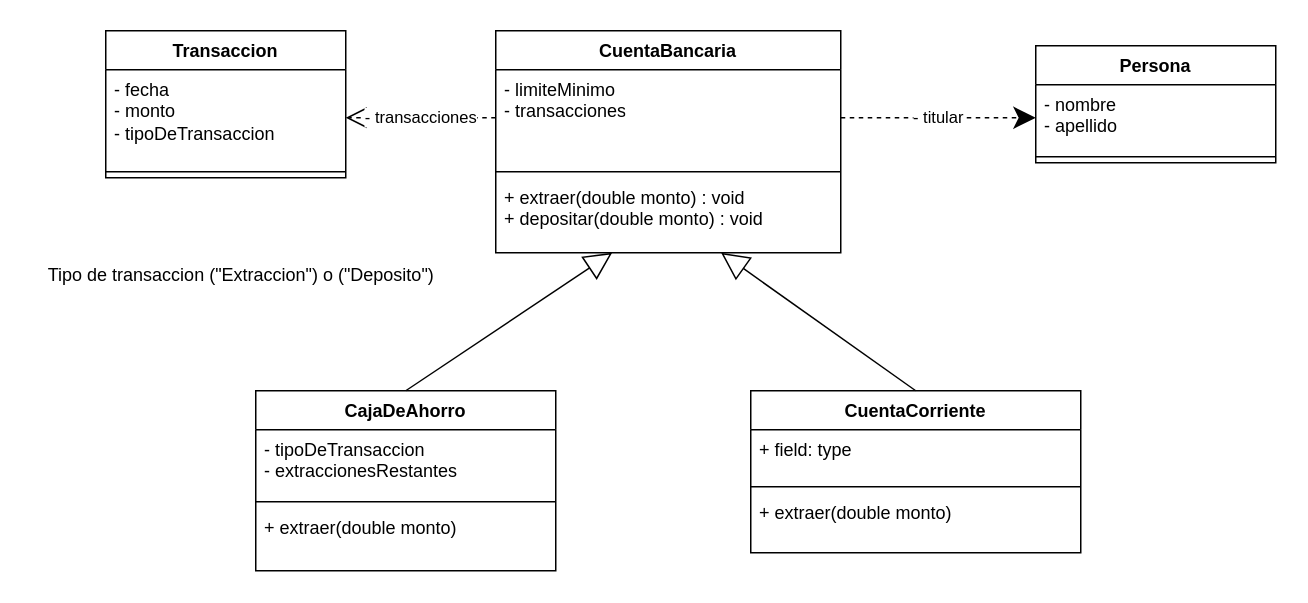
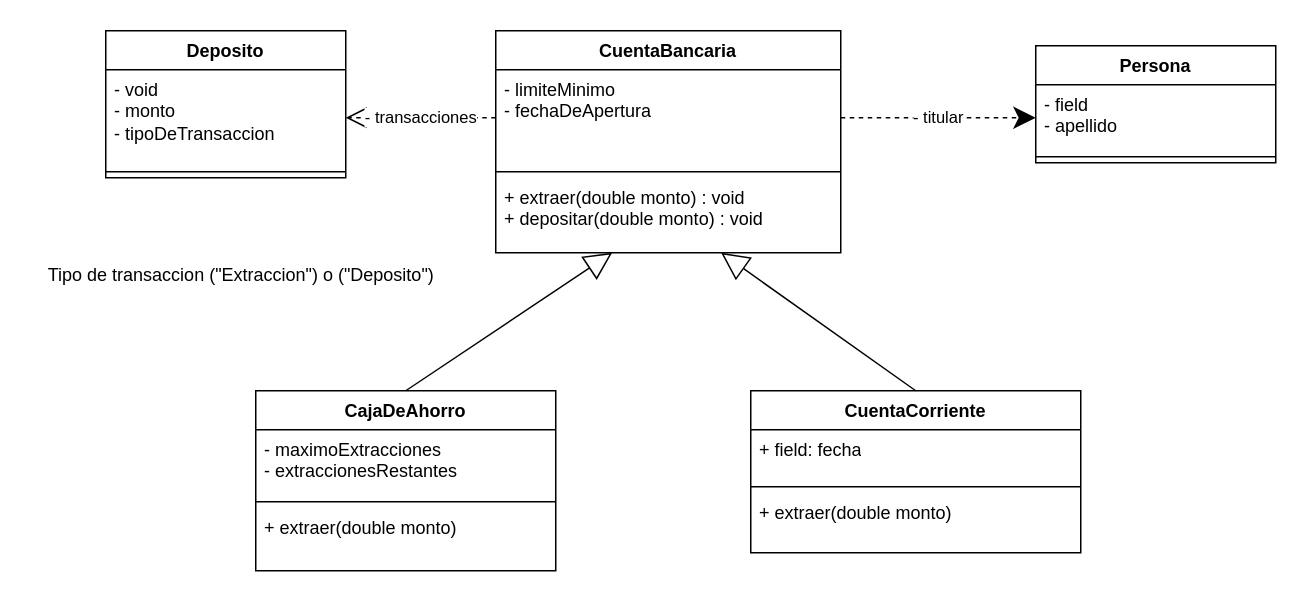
  <mxCell id="0" />
  <mxCell id="1" parent="0" />
  <mxCell id="2" value="CuentaBancaria" style="swimlane;fontStyle=1;align=center;verticalAlign=top;childLayout=stackLayout;horizontal=1;startSize=26;horizontalStack=0;resizeParent=1;resizeParentMax=0;resizeLast=0;collapsible=1;marginBottom=0;whiteSpace=wrap;html=1;" parent="1" vertex="1"><mxGeometry x="330" y="20" width="230" height="148" as="geometry" /></mxCell>
- <mxCell id="3" value="- limiteMinimo&lt;br&gt;- transacciones" style="text;strokeColor=none;fillColor=none;align=left;verticalAlign=top;spacingLeft=4;spacingRight=4;overflow=hidden;rotatable=0;points=[[0,0.5],[1,0.5]];portConstraint=eastwest;whiteSpace=wrap;html=1;" parent="2" vertex="1"><mxGeometry y="26" width="230" height="64" as="geometry" /></mxCell>
+ <mxCell id="3" value="- limiteMinimo&lt;br&gt;- fechaDeApertura" style="text;strokeColor=none;fillColor=none;align=left;verticalAlign=top;spacingLeft=4;spacingRight=4;overflow=hidden;rotatable=0;points=[[0,0.5],[1,0.5]];portConstraint=eastwest;whiteSpace=wrap;html=1;" parent="2" vertex="1"><mxGeometry y="26" width="230" height="64" as="geometry" /></mxCell>
  <mxCell id="4" value="" style="line;strokeWidth=1;fillColor=none;align=left;verticalAlign=middle;spacingTop=-1;spacingLeft=3;spacingRight=3;rotatable=0;labelPosition=right;points=[];portConstraint=eastwest;strokeColor=inherit;" parent="2" vertex="1"><mxGeometry y="90" width="230" height="8" as="geometry" /></mxCell>
  <mxCell id="5" value="+ extraer(double monto) : void&lt;br&gt;+ depositar(double monto) : void" style="text;strokeColor=none;fillColor=none;align=left;verticalAlign=top;spacingLeft=4;spacingRight=4;overflow=hidden;rotatable=0;points=[[0,0.5],[1,0.5]];portConstraint=eastwest;whiteSpace=wrap;html=1;" parent="2" vertex="1"><mxGeometry y="98" width="230" height="50" as="geometry" /></mxCell>
  <mxCell id="6" value="CajaDeAhorro" style="swimlane;fontStyle=1;align=center;verticalAlign=top;childLayout=stackLayout;horizontal=1;startSize=26;horizontalStack=0;resizeParent=1;resizeParentMax=0;resizeLast=0;collapsible=1;marginBottom=0;whiteSpace=wrap;html=1;" parent="1" vertex="1"><mxGeometry x="170" y="260" width="200" height="120" as="geometry" /></mxCell>
- <mxCell id="7" value="- tipoDeTransaccion&lt;br&gt;- extraccionesRestantes" style="text;strokeColor=none;fillColor=none;align=left;verticalAlign=top;spacingLeft=4;spacingRight=4;overflow=hidden;rotatable=0;points=[[0,0.5],[1,0.5]];portConstraint=eastwest;whiteSpace=wrap;html=1;" parent="6" vertex="1"><mxGeometry y="26" width="200" height="44" as="geometry" /></mxCell>
+ <mxCell id="7" value="- maximoExtracciones&lt;br&gt;- extraccionesRestantes" style="text;strokeColor=none;fillColor=none;align=left;verticalAlign=top;spacingLeft=4;spacingRight=4;overflow=hidden;rotatable=0;points=[[0,0.5],[1,0.5]];portConstraint=eastwest;whiteSpace=wrap;html=1;" parent="6" vertex="1"><mxGeometry y="26" width="200" height="44" as="geometry" /></mxCell>
  <mxCell id="8" value="" style="line;strokeWidth=1;fillColor=none;align=left;verticalAlign=middle;spacingTop=-1;spacingLeft=3;spacingRight=3;rotatable=0;labelPosition=right;points=[];portConstraint=eastwest;strokeColor=inherit;" parent="6" vertex="1"><mxGeometry y="70" width="200" height="8" as="geometry" /></mxCell>
  <mxCell id="9" value="+ extraer(double monto)" style="text;strokeColor=none;fillColor=none;align=left;verticalAlign=top;spacingLeft=4;spacingRight=4;overflow=hidden;rotatable=0;points=[[0,0.5],[1,0.5]];portConstraint=eastwest;whiteSpace=wrap;html=1;" parent="6" vertex="1"><mxGeometry y="78" width="200" height="42" as="geometry" /></mxCell>
  <mxCell id="10" value="CuentaCorriente" style="swimlane;fontStyle=1;align=center;verticalAlign=top;childLayout=stackLayout;horizontal=1;startSize=26;horizontalStack=0;resizeParent=1;resizeParentMax=0;resizeLast=0;collapsible=1;marginBottom=0;whiteSpace=wrap;html=1;" parent="1" vertex="1"><mxGeometry x="500" y="260" width="220" height="108" as="geometry" /></mxCell>
- <mxCell id="11" value="+ field: type" style="text;strokeColor=none;fillColor=none;align=left;verticalAlign=top;spacingLeft=4;spacingRight=4;overflow=hidden;rotatable=0;points=[[0,0.5],[1,0.5]];portConstraint=eastwest;whiteSpace=wrap;html=1;" parent="10" vertex="1"><mxGeometry y="26" width="220" height="34" as="geometry" /></mxCell>
+ <mxCell id="11" value="+ field: fecha" style="text;strokeColor=none;fillColor=none;align=left;verticalAlign=top;spacingLeft=4;spacingRight=4;overflow=hidden;rotatable=0;points=[[0,0.5],[1,0.5]];portConstraint=eastwest;whiteSpace=wrap;html=1;" parent="10" vertex="1"><mxGeometry y="26" width="220" height="34" as="geometry" /></mxCell>
  <mxCell id="12" value="" style="line;strokeWidth=1;fillColor=none;align=left;verticalAlign=middle;spacingTop=-1;spacingLeft=3;spacingRight=3;rotatable=0;labelPosition=right;points=[];portConstraint=eastwest;strokeColor=inherit;" parent="10" vertex="1"><mxGeometry y="60" width="220" height="8" as="geometry" /></mxCell>
  <mxCell id="13" value="+ extraer(double monto)" style="text;strokeColor=none;fillColor=none;align=left;verticalAlign=top;spacingLeft=4;spacingRight=4;overflow=hidden;rotatable=0;points=[[0,0.5],[1,0.5]];portConstraint=eastwest;whiteSpace=wrap;html=1;" parent="10" vertex="1"><mxGeometry y="68" width="220" height="40" as="geometry" /></mxCell>
  <mxCell id="14" value="Persona" style="swimlane;fontStyle=1;align=center;verticalAlign=top;childLayout=stackLayout;horizontal=1;startSize=26;horizontalStack=0;resizeParent=1;resizeParentMax=0;resizeLast=0;collapsible=1;marginBottom=0;whiteSpace=wrap;html=1;" parent="1" vertex="1"><mxGeometry x="690" y="30" width="160" height="78" as="geometry" /></mxCell>
- <mxCell id="15" value="- nombre&lt;br&gt;- apellido" style="text;strokeColor=none;fillColor=none;align=left;verticalAlign=top;spacingLeft=4;spacingRight=4;overflow=hidden;rotatable=0;points=[[0,0.5],[1,0.5]];portConstraint=eastwest;whiteSpace=wrap;html=1;" parent="14" vertex="1"><mxGeometry y="26" width="160" height="44" as="geometry" /></mxCell>
+ <mxCell id="15" value="- field&lt;br&gt;- apellido" style="text;strokeColor=none;fillColor=none;align=left;verticalAlign=top;spacingLeft=4;spacingRight=4;overflow=hidden;rotatable=0;points=[[0,0.5],[1,0.5]];portConstraint=eastwest;whiteSpace=wrap;html=1;" parent="14" vertex="1"><mxGeometry y="26" width="160" height="44" as="geometry" /></mxCell>
  <mxCell id="16" value="" style="line;strokeWidth=1;fillColor=none;align=left;verticalAlign=middle;spacingTop=-1;spacingLeft=3;spacingRight=3;rotatable=0;labelPosition=right;points=[];portConstraint=eastwest;strokeColor=inherit;" parent="14" vertex="1"><mxGeometry y="70" width="160" height="8" as="geometry" /></mxCell>
  <mxCell id="17" value="- titular" style="endArrow=classic;endSize=12;dashed=1;html=1;rounded=0;exitX=1;exitY=0.5;exitDx=0;exitDy=0;entryX=0;entryY=0.5;entryDx=0;entryDy=0;" parent="1" source="3" target="15" edge="1"><mxGeometry width="160" relative="1" as="geometry"><mxPoint x="510" y="240" as="sourcePoint" /><mxPoint x="670" y="240" as="targetPoint" /></mxGeometry></mxCell>
- <mxCell id="18" value="Transaccion" style="swimlane;fontStyle=1;align=center;verticalAlign=top;childLayout=stackLayout;horizontal=1;startSize=26;horizontalStack=0;resizeParent=1;resizeParentMax=0;resizeLast=0;collapsible=1;marginBottom=0;whiteSpace=wrap;html=1;" parent="1" vertex="1"><mxGeometry x="70" y="20" width="160" height="98" as="geometry" /></mxCell>
- <mxCell id="19" value="- fecha&lt;br&gt;- monto&lt;br&gt;- tipoDeTransaccion" style="text;strokeColor=none;fillColor=none;align=left;verticalAlign=top;spacingLeft=4;spacingRight=4;overflow=hidden;rotatable=0;points=[[0,0.5],[1,0.5]];portConstraint=eastwest;whiteSpace=wrap;html=1;" parent="18" vertex="1"><mxGeometry y="26" width="160" height="64" as="geometry" /></mxCell>
+ <mxCell id="18" value="Deposito" style="swimlane;fontStyle=1;align=center;verticalAlign=top;childLayout=stackLayout;horizontal=1;startSize=26;horizontalStack=0;resizeParent=1;resizeParentMax=0;resizeLast=0;collapsible=1;marginBottom=0;whiteSpace=wrap;html=1;" parent="1" vertex="1"><mxGeometry x="70" y="20" width="160" height="98" as="geometry" /></mxCell>
+ <mxCell id="19" value="- void&lt;br&gt;- monto&lt;br&gt;- tipoDeTransaccion" style="text;strokeColor=none;fillColor=none;align=left;verticalAlign=top;spacingLeft=4;spacingRight=4;overflow=hidden;rotatable=0;points=[[0,0.5],[1,0.5]];portConstraint=eastwest;whiteSpace=wrap;html=1;" parent="18" vertex="1"><mxGeometry y="26" width="160" height="64" as="geometry" /></mxCell>
  <mxCell id="20" value="" style="line;strokeWidth=1;fillColor=none;align=left;verticalAlign=middle;spacingTop=-1;spacingLeft=3;spacingRight=3;rotatable=0;labelPosition=right;points=[];portConstraint=eastwest;strokeColor=inherit;" parent="18" vertex="1"><mxGeometry y="90" width="160" height="8" as="geometry" /></mxCell>
  <mxCell id="21" value="- transacciones" style="endArrow=open;endSize=12;dashed=1;html=1;rounded=0;exitX=0;exitY=0.5;exitDx=0;exitDy=0;entryX=1;entryY=0.5;entryDx=0;entryDy=0;" parent="1" source="3" target="19" edge="1"><mxGeometry width="160" relative="1" as="geometry"><mxPoint x="554" y="78" as="sourcePoint" /><mxPoint x="700" y="78" as="targetPoint" /></mxGeometry></mxCell>
  <mxCell id="22" value="" style="endArrow=block;endSize=16;endFill=0;html=1;rounded=0;exitX=0.5;exitY=0;exitDx=0;exitDy=0;" parent="1" source="6" target="5" edge="1"><mxGeometry width="160" relative="1" as="geometry"><mxPoint x="510" y="240" as="sourcePoint" /><mxPoint x="670" y="240" as="targetPoint" /></mxGeometry></mxCell>
  <mxCell id="23" value="" style="endArrow=block;endSize=16;endFill=0;html=1;rounded=0;exitX=0.5;exitY=0;exitDx=0;exitDy=0;" parent="1" source="10" target="5" edge="1"><mxGeometry width="160" relative="1" as="geometry"><mxPoint x="300" y="270" as="sourcePoint" /><mxPoint x="440" y="168" as="targetPoint" /></mxGeometry></mxCell>
  <mxCell id="24" value="Tipo de transaccion (&quot;Extraccion&quot;) o (&quot;Deposito&quot;)" style="text;html=1;align=center;verticalAlign=middle;resizable=0;points=[];autosize=1;strokeColor=none;fillColor=none;" parent="1" vertex="1"><mxGeometry x="20" y="168" width="280" height="30" as="geometry" /></mxCell>
